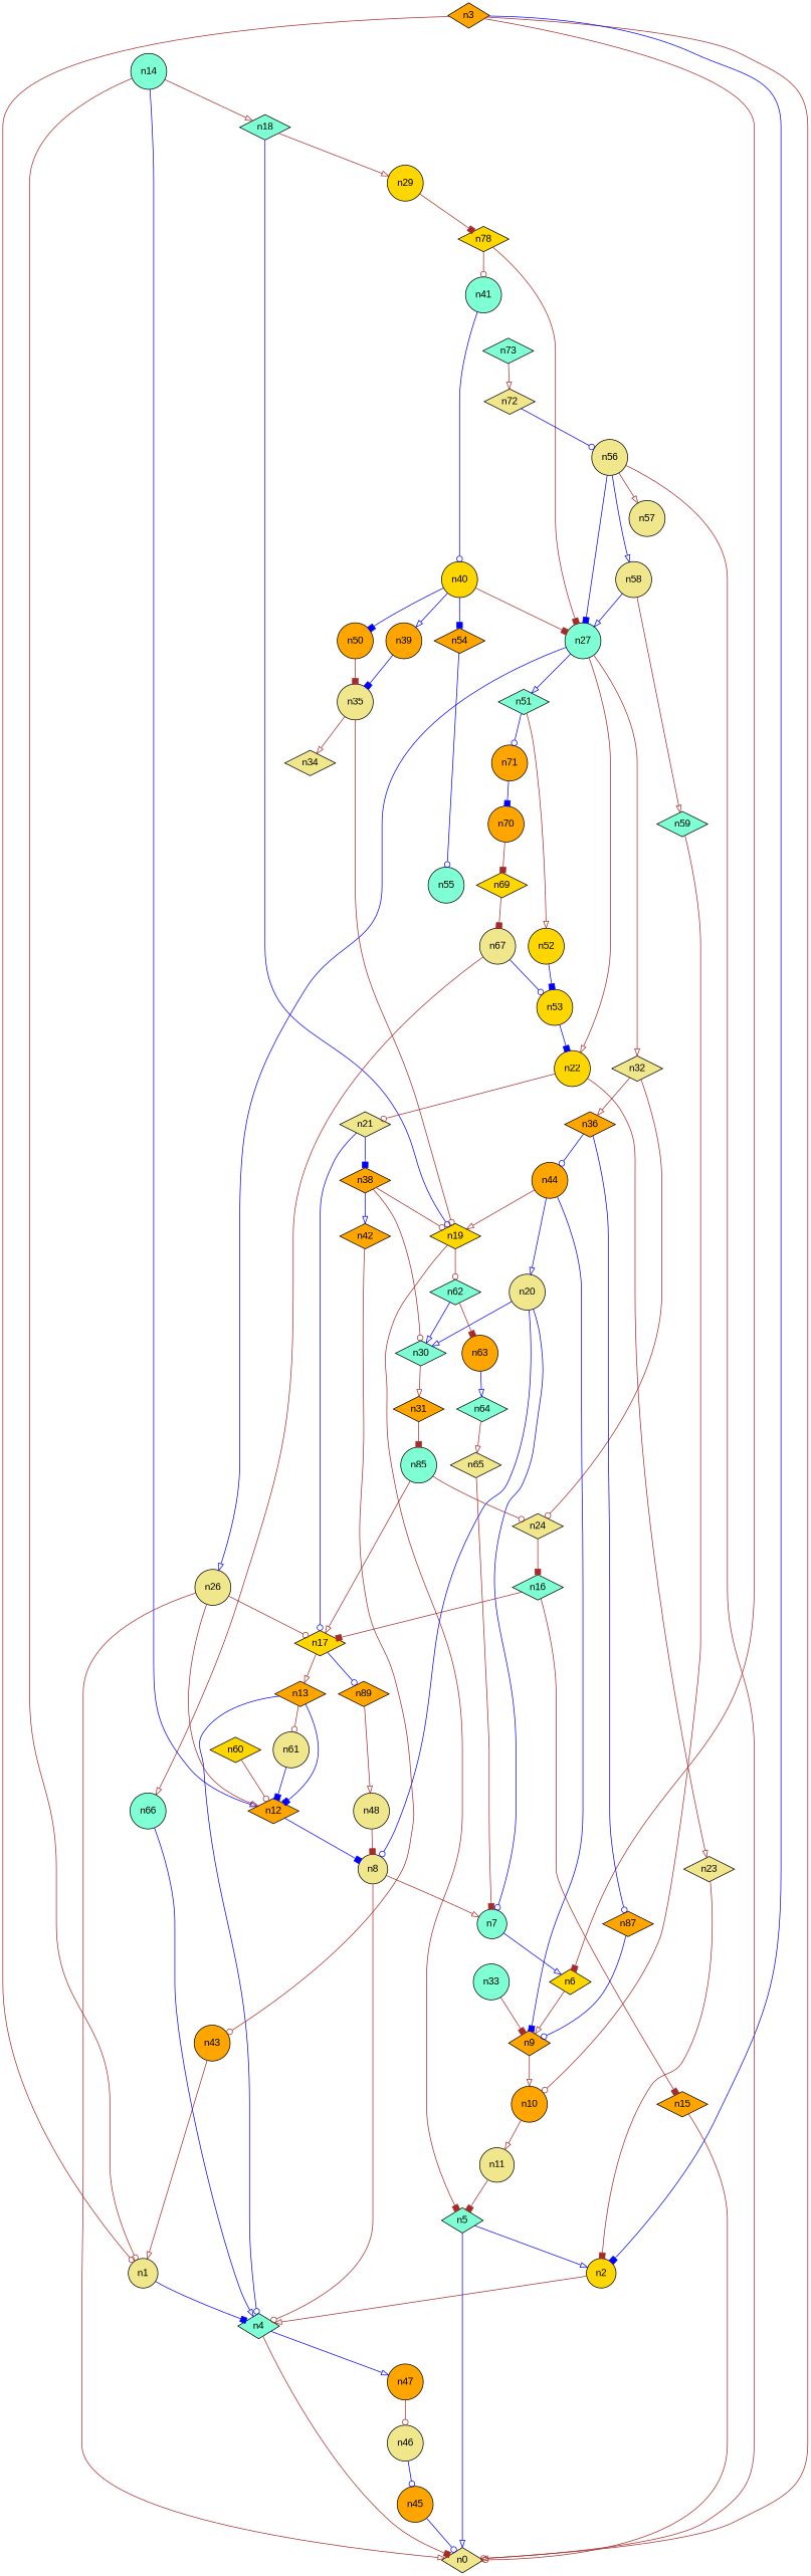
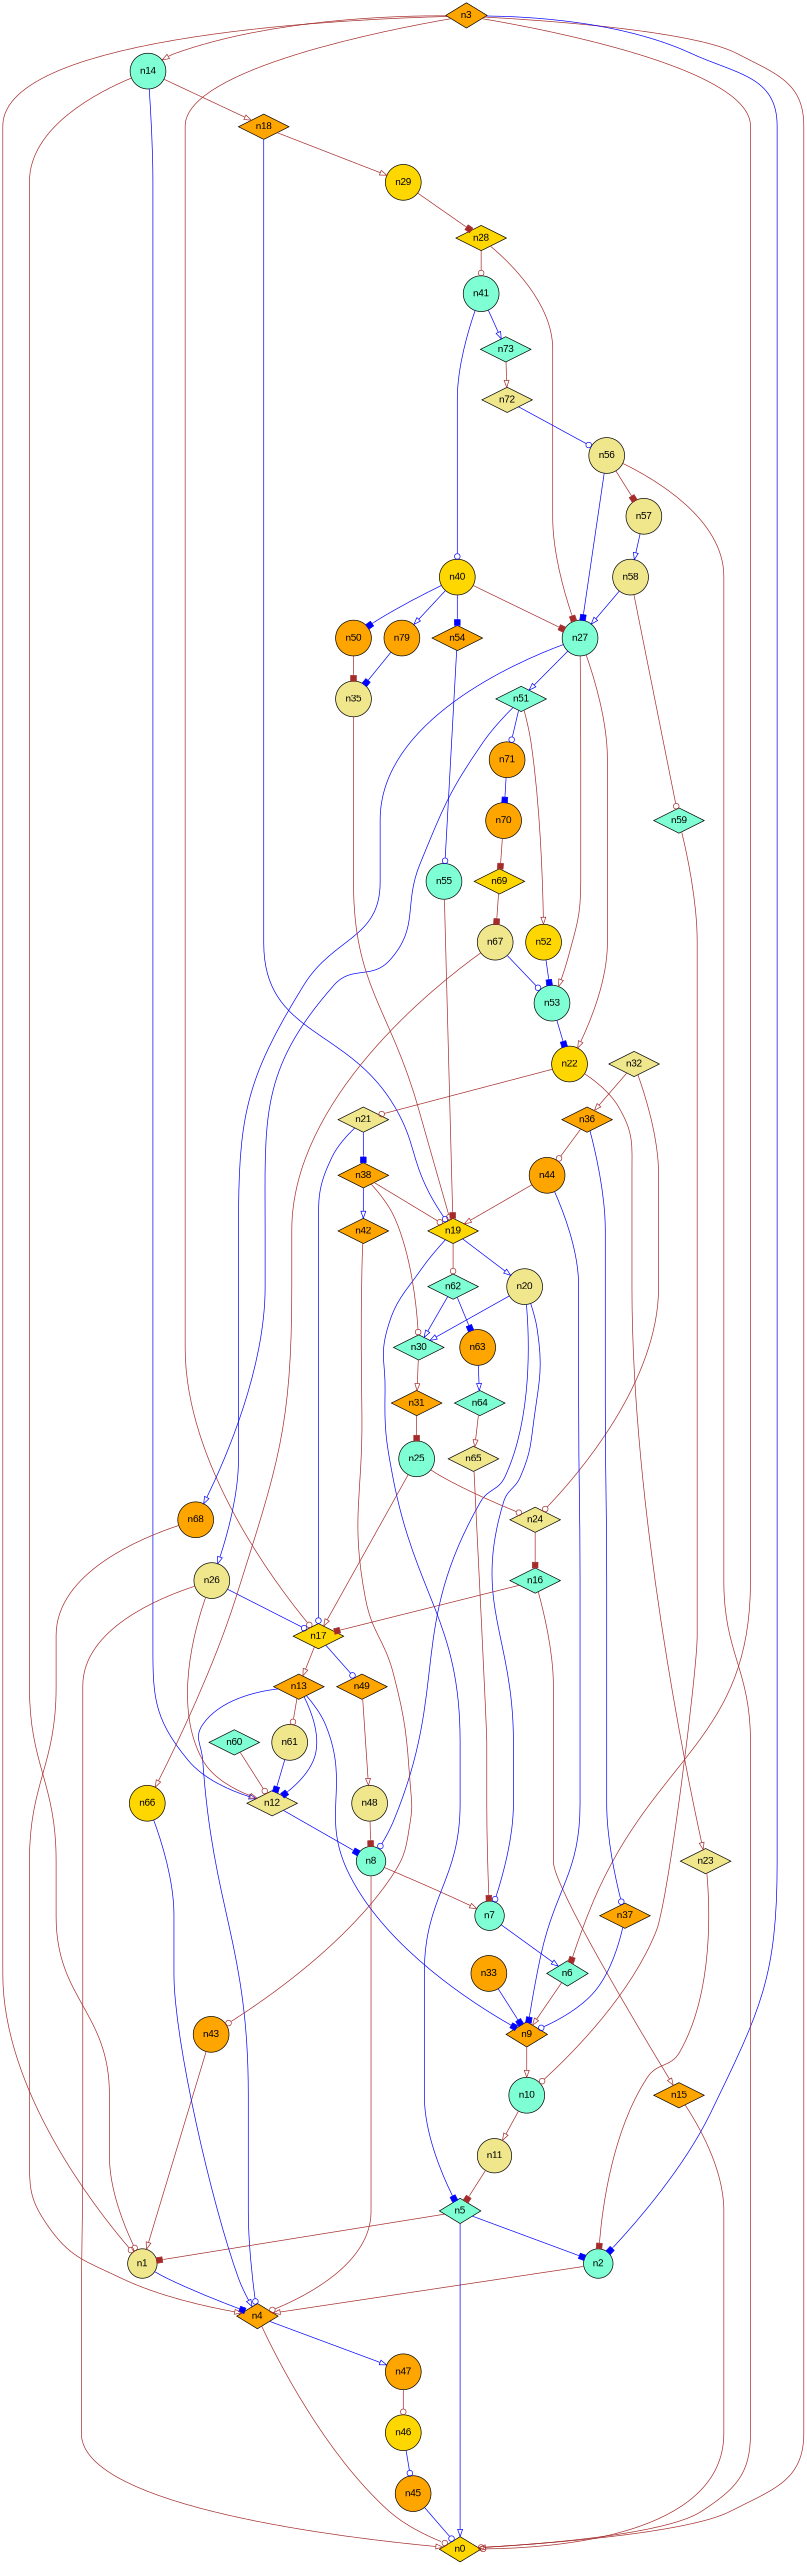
  digraph {
    fontname="Liberation Sans"
    node [fillcolor=orange fontname="Liberation Sans" shape=circle style=filled]
    edge [arrowhead=onormal color=brown fontname="Liberation Sans"]
    n1 [fillcolor=khaki]
-   n4 [fillcolor=aquamarine shape=diamond]
-   n0 [fillcolor=khaki shape=diamond]
+   n4 [shape=diamond]
+   n0 [fillcolor=gold shape=diamond]
    n47
-   n46 [fillcolor=khaki]
-   n2 [fillcolor=gold]
+   n46 [fillcolor=gold]
+   n2 [fillcolor=aquamarine]
    n3 [shape=diamond]
-   n6 [fillcolor=gold shape=diamond]
+   n6 [fillcolor=aquamarine shape=diamond]
    n14 [fillcolor=aquamarine]
    n17 [fillcolor=gold shape=diamond]
    n9 [shape=diamond]
-   n12 [shape=diamond]
-   n18 [fillcolor=aquamarine shape=diamond]
+   n12 [fillcolor=khaki shape=diamond]
+   n18 [shape=diamond]
    n13 [shape=diamond]
-   n49 [shape=diamond label=n89]
-   n10
-   n8 [fillcolor=khaki]
+   n49 [shape=diamond]
+   n10 [fillcolor=aquamarine]
+   n8 [fillcolor=aquamarine]
    n19 [fillcolor=gold shape=diamond]
    n29 [fillcolor=gold]
    n61 [fillcolor=khaki]
    n48 [fillcolor=khaki]
    n45
    n5 [fillcolor=aquamarine shape=diamond]
    n11 [fillcolor=khaki]
    n7 [fillcolor=aquamarine]
-   n60 [fillcolor=gold shape=diamond]
+   n60 [fillcolor=aquamarine shape=diamond]
    n20 [fillcolor=khaki]
    n62 [fillcolor=aquamarine shape=diamond]
-   n28 [fillcolor=gold shape=diamond label=n78]
+   n28 [fillcolor=gold shape=diamond]
    n15 [shape=diamond]
    n16 [fillcolor=aquamarine shape=diamond]
    n30 [fillcolor=aquamarine shape=diamond]
    n63
    n27 [fillcolor=aquamarine]
    n41 [fillcolor=aquamarine]
    n31 [shape=diamond]
    n64 [fillcolor=aquamarine shape=diamond]
-   n25 [fillcolor=aquamarine label=n85]
+   n25 [fillcolor=aquamarine]
    n21 [fillcolor=khaki shape=diamond]
    n38 [shape=diamond]
    n42 [shape=diamond]
    n43
    n22 [fillcolor=gold]
    n23 [fillcolor=khaki shape=diamond]
    n24 [fillcolor=khaki shape=diamond]
    n26 [fillcolor=khaki]
    n32 [fillcolor=khaki shape=diamond]
    n51 [fillcolor=aquamarine shape=diamond]
    n36 [shape=diamond]
    n52 [fillcolor=gold]
+   n68
    n71
-   n37 [shape=diamond label=n87]
+   n37 [shape=diamond]
    n44
-   n53 [fillcolor=gold]
+   n53 [fillcolor=aquamarine]
    n70
    n40 [fillcolor=gold]
    n73 [fillcolor=aquamarine shape=diamond]
-   n39
+   n39 [label=n79]
    n50
    n54 [shape=diamond]
    n72 [fillcolor=khaki shape=diamond]
-   n33 [fillcolor=aquamarine]
-   n34 [fillcolor=khaki shape=diamond]
+   n33
    n35 [fillcolor=khaki]
    n55 [fillcolor=aquamarine]
    n56 [fillcolor=khaki]
    n69 [fillcolor=gold shape=diamond]
    n57 [fillcolor=khaki]
    n58 [fillcolor=khaki]
    n59 [fillcolor=aquamarine shape=diamond]
    n65 [fillcolor=khaki shape=diamond]
-   n66 [fillcolor=aquamarine]
+   n66 [fillcolor=gold]
    n67 [fillcolor=khaki]
    n1 -> n4 [arrowhead=box color=blue]
-   n4 -> n0 [arrowhead=box]
+   n4 -> n0 [arrowhead=odot]
    n4 -> n47 [color=blue]
    n47 -> n46 [arrowhead=odot]
    n46 -> n45 [arrowhead=odot color=blue]
    n2 -> n4
    n3 -> n1 [arrowhead=odot]
    n3 -> n0 [arrowhead=odot]
    n3 -> n2 [arrowhead=box color=blue]
    n3 -> n6 [arrowhead=box]
+   n3 -> n14
+   n3 -> n17 [arrowhead=odot]
    n6 -> n9
    n14 -> n1 [arrowhead=odot]
    n14 -> n12 [color=blue]
    n14 -> n18
    n17 -> n13
    n17 -> n49 [arrowhead=odot color=blue]
    n9 -> n10
    n12 -> n8 [arrowhead=box color=blue]
    n18 -> n19 [arrowhead=odot color=blue]
    n18 -> n29
    n13 -> n4 [arrowhead=odot color=blue]
+   n13 -> n9 [arrowhead=box color=blue]
    n13 -> n12 [arrowhead=box color=blue]
    n13 -> n61 [arrowhead=odot]
    n49 -> n48
    n10 -> n11
    n8 -> n4 [arrowhead=odot]
    n8 -> n7
-   n19 -> n5 [arrowhead=box]
-   n44 -> n20 [color=blue]
+   n19 -> n5 [arrowhead=box color=blue]
+   n19 -> n20 [color=blue]
    n19 -> n62 [arrowhead=odot]
    n29 -> n28 [arrowhead=box]
    n61 -> n12 [arrowhead=box color=blue]
    n48 -> n8 [arrowhead=box]
    n45 -> n0 [arrowhead=odot color=blue]
+   n5 -> n1 [arrowhead=box]
    n5 -> n0 [color=blue]
-   n5 -> n2 [color=blue]
+   n5 -> n2 [arrowhead=box color=blue]
    n11 -> n5 [arrowhead=box]
    n7 -> n6 [color=blue]
    n60 -> n12 [arrowhead=odot]
    n20 -> n8 [arrowhead=odot color=blue]
    n20 -> n7 [arrowhead=odot color=blue]
    n20 -> n30 [color=blue]
    n62 -> n30 [color=blue]
-   n62 -> n63 [arrowhead=box]
+   n62 -> n63 [arrowhead=box color=blue]
    n28 -> n27 [arrowhead=box]
    n28 -> n41 [arrowhead=odot]
    n15 -> n0 [arrowhead=odot]
    n16 -> n17 [arrowhead=box]
-   n16 -> n15 [arrowhead=box]
+   n16 -> n15
    n30 -> n31
    n63 -> n64 [color=blue]
    n27 -> n22
    n27 -> n26 [color=blue]
-   n27 -> n32
+   n27 -> n53
    n27 -> n51 [color=blue]
    n41 -> n40 [arrowhead=odot color=blue]
+   n41 -> n73 [color=blue]
    n31 -> n25 [arrowhead=box]
    n64 -> n65
    n25 -> n17
    n25 -> n24 [arrowhead=odot]
    n21 -> n17 [arrowhead=odot color=blue]
    n21 -> n38 [arrowhead=box color=blue]
    n38 -> n19 [arrowhead=odot]
    n38 -> n30 [arrowhead=odot]
    n38 -> n42 [color=blue]
    n42 -> n43 [arrowhead=odot]
    n43 -> n1
    n22 -> n21 [arrowhead=odot]
    n22 -> n23
    n23 -> n2 [arrowhead=box]
    n24 -> n16 [arrowhead=box]
    n26 -> n0
-   n26 -> n17 [arrowhead=odot]
+   n26 -> n17 [arrowhead=odot color=blue]
    n26 -> n12
    n32 -> n24 [arrowhead=odot]
    n32 -> n36
    n51 -> n52
+   n51 -> n68 [color=blue]
    n51 -> n71 [arrowhead=odot color=blue]
    n36 -> n37 [arrowhead=odot color=blue]
-   n36 -> n44 [arrowhead=odot color=blue]
+   n36 -> n44 [arrowhead=odot]
    n52 -> n53 [arrowhead=box color=blue]
+   n68 -> n4
    n71 -> n70 [arrowhead=box color=blue]
    n37 -> n9 [arrowhead=odot color=blue]
    n44 -> n9 [arrowhead=box color=blue]
    n44 -> n19
    n53 -> n22 [arrowhead=box color=blue]
    n70 -> n69 [arrowhead=box]
    n40 -> n27 [arrowhead=box]
    n40 -> n39 [color=blue]
    n40 -> n50 [arrowhead=box color=blue]
    n40 -> n54 [arrowhead=box color=blue]
    n73 -> n72
    n39 -> n35 [arrowhead=box color=blue]
    n50 -> n35 [arrowhead=box]
    n54 -> n55 [arrowhead=odot color=blue]
    n72 -> n56 [arrowhead=odot color=blue]
-   n33 -> n9 [arrowhead=box]
+   n33 -> n9 [arrowhead=box color=blue]
    n35 -> n19 [arrowhead=odot]
-   n35 -> n34
+   n55 -> n19 [arrowhead=box]
    n56 -> n0
    n56 -> n27 [arrowhead=box color=blue]
-   n56 -> n57
+   n56 -> n57 [arrowhead=box]
    n69 -> n67 [arrowhead=box]
-   n56 -> n58 [color=blue]
+   n57 -> n58 [color=blue]
    n58 -> n27 [color=blue]
-   n58 -> n59
+   n58 -> n59 [arrowhead=odot]
    n59 -> n10 [arrowhead=odot]
    n65 -> n7 [arrowhead=box]
    n66 -> n4 [color=blue]
    n67 -> n53 [arrowhead=odot color=blue]
    n67 -> n66
  }
